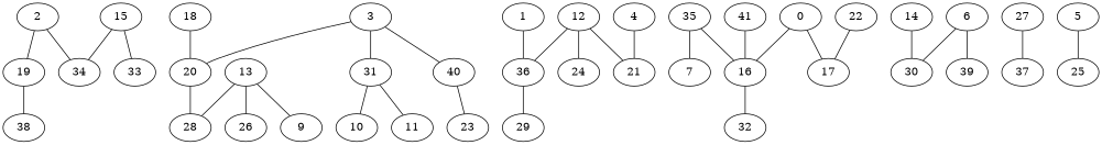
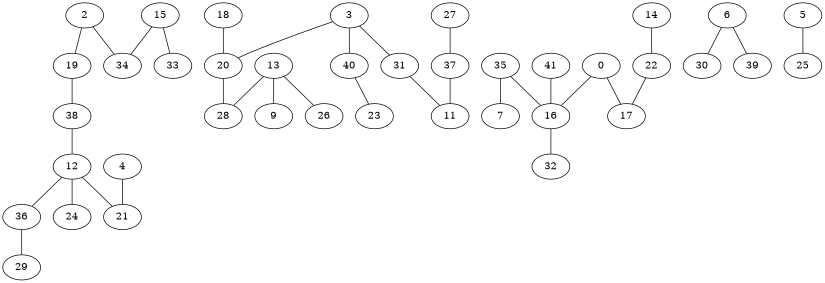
  graph {
    2
    19
    34
    38
    13
    28
    26
    9
    15
    33
    12
    35
    7
    16
    32
    36
    21
    24
    0
    17
    14
    22
    6
    30
    39
-   1
    29
    3
    20
    31
    40
-   10
    11
    23
    18
    4
    27
    37
    5
    25
    41
    2 -- 19
    2 -- 34
    19 -- 38
+   38 -- 12
    13 -- 28
    13 -- 26
    13 -- 9
    15 -- 34
    15 -- 33
    12 -- 36
    12 -- 21
    12 -- 24
    35 -- 7
    35 -- 16
    16 -- 32
    36 -- 29
    0 -- 16
    0 -- 17
-   14 -- 30
+   14 -- 22
    22 -- 17
    6 -- 30
    6 -- 39
-   1 -- 36
    3 -- 20
    3 -- 31
    3 -- 40
    20 -- 28
-   31 -- 10
    31 -- 11
    40 -- 23
    18 -- 20
    4 -- 21
    27 -- 37
+   37 -- 11
    5 -- 25
    41 -- 16
  }
